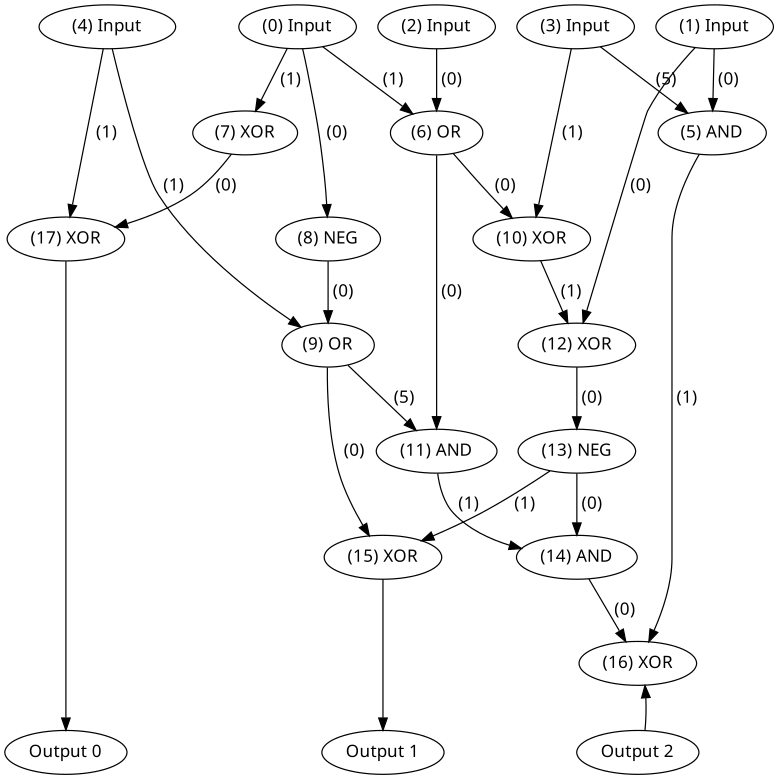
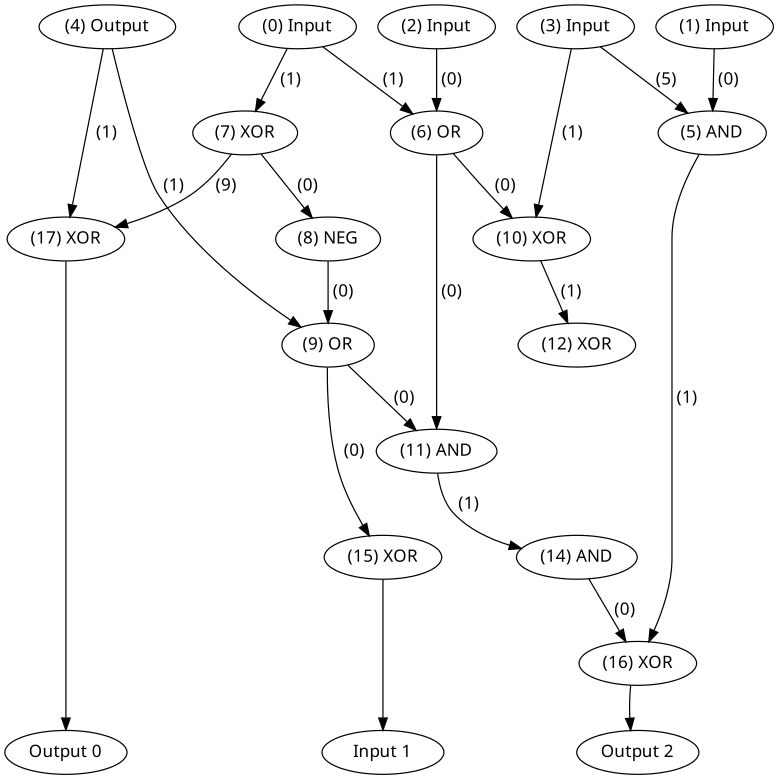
  digraph {
    fontname="Noto Sans"
    rankdir=TB
    node [color=black fontcolor=black fontname="Noto Sans" labelfontcolor=black]
    edge [bold=true color=black fontcolor=black fontname="Noto Sans" labelfontcolor=black]
    n1 [label="(0) Input"]
    n2 [label="(1) Input"]
    n3 [label="(2) Input"]
    n4 [label="(3) Input"]
-   n5 [label="(4) Input"]
+   n5 [label="(4) Output"]
    n6 [label="Output 0"]
-   n7 [label="Output 1"]
+   n7 [label="Input 1"]
    n8 [label="Output 2"]
    n9 [label="(6) OR"]
    n10 [label="(7) XOR"]
    n11 [label="(5) AND"]
    n12 [label="(12) XOR"]
    n13 [label="(10) XOR"]
    n14 [label="(9) OR"]
    n15 [label="(17) XOR"]
    n16 [label="(11) AND"]
    n17 [label="(8) NEG"]
    n18 [label="(16) XOR"]
-   n19 [label="(13) NEG"]
    n20 [label="(15) XOR"]
    n21 [label="(14) AND"]
    subgraph sub_1 {
      rank=source
      n1
      n2
      n3
      n4
      n5
    }
    subgraph sub_2 {
      rank=max
      n6
      n7
      n8
    }
    n1 -> n9 [label=" (1)"]
    n1 -> n10 [label=" (1)"]
    n2 -> n11 [label=" (0)"]
-   n2 -> n12 [label=" (0)"]
    n3 -> n9 [label=" (0)"]
    n4 -> n11 [label=" (5)"]
    n4 -> n13 [label=" (1)"]
    n5 -> n14 [label=" (1)"]
    n5 -> n15 [label=" (1)"]
    n9 -> n13 [label=" (0)"]
    n9 -> n16 [label=" (0)"]
-   n10 -> n15 [label=" (0)"]
-   n1 -> n17 [label=" (0)"]
+   n10 -> n15 [label=" (9)"]
+   n10 -> n17 [label=" (0)"]
    n11 -> n18 [label=" (1)"]
-   n12 -> n19 [label=" (0)"]
    n13 -> n12 [label=" (1)"]
-   n14 -> n16 [label=" (5)"]
+   n14 -> n16 [label=" (0)"]
    n14 -> n20 [label=" (0)"]
    n15 -> n6
    n16 -> n21 [label=" (1)"]
    n17 -> n14 [label=" (0)"]
-   n8 -> n18
-   n19 -> n20 [label=" (1)"]
-   n19 -> n21 [label=" (0)"]
+   n18 -> n8
    n20 -> n7
    n21 -> n18 [label=" (0)"]
  }
